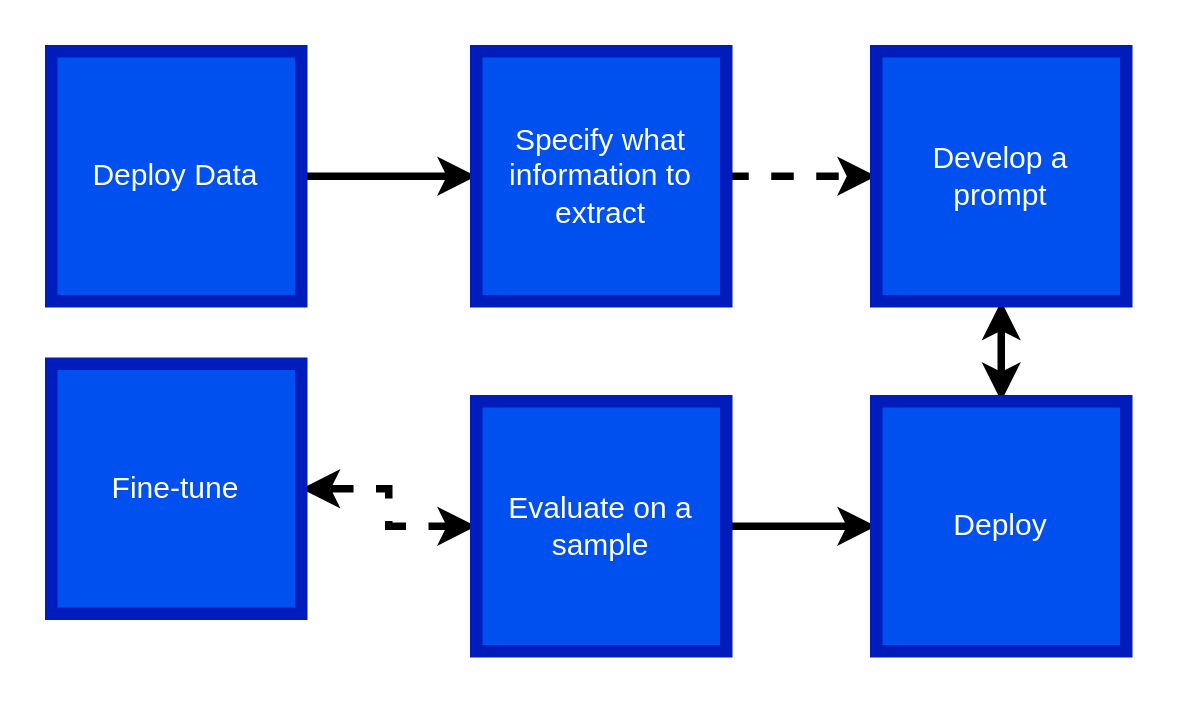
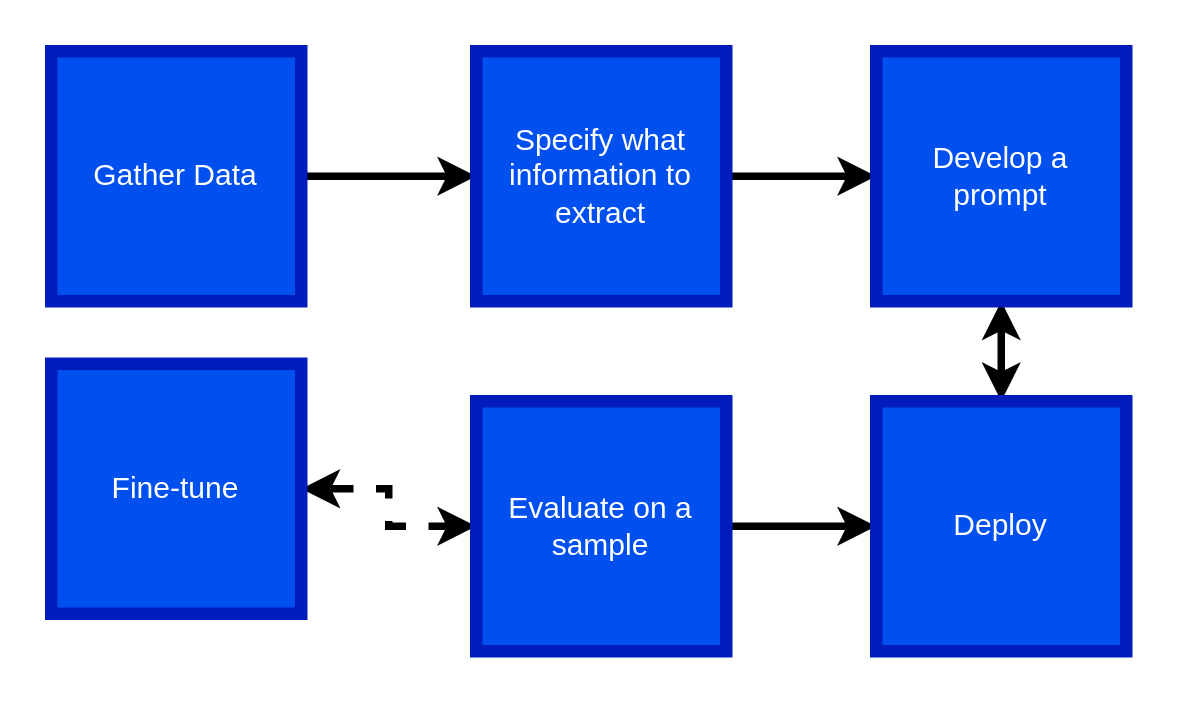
  <mxCell id="0" />
  <mxCell id="1" parent="0" />
  <mxCell id="2" value="" style="edgeStyle=orthogonalEdgeStyle;rounded=0;orthogonalLoop=1;jettySize=auto;html=1;strokeWidth=3;" parent="1" source="3" target="5" edge="1"><mxGeometry relative="1" as="geometry" /></mxCell>
- <mxCell id="3" value="Deploy Data" style="whiteSpace=wrap;html=1;aspect=fixed;fillColor=#0050ef;fontColor=#ffffff;strokeColor=#001DBC;strokeWidth=5;" parent="1" vertex="1"><mxGeometry x="20" y="20" width="100" height="100" as="geometry" /></mxCell>
- <mxCell id="4" value="" style="edgeStyle=orthogonalEdgeStyle;rounded=0;orthogonalLoop=1;jettySize=auto;html=1;strokeWidth=3;dashed=1;" parent="1" source="5" target="7" edge="1"><mxGeometry relative="1" as="geometry" /></mxCell>
+ <mxCell id="3" value="Gather Data" style="whiteSpace=wrap;html=1;aspect=fixed;fillColor=#0050ef;fontColor=#ffffff;strokeColor=#001DBC;strokeWidth=5;" parent="1" vertex="1"><mxGeometry x="20" y="20" width="100" height="100" as="geometry" /></mxCell>
+ <mxCell id="4" value="" style="edgeStyle=orthogonalEdgeStyle;rounded=0;orthogonalLoop=1;jettySize=auto;html=1;strokeWidth=3;" parent="1" source="5" target="7" edge="1"><mxGeometry relative="1" as="geometry" /></mxCell>
  <mxCell id="5" value="Specify what information to extract" style="whiteSpace=wrap;html=1;aspect=fixed;fillColor=#0050ef;fontColor=#ffffff;strokeColor=#001DBC;strokeWidth=5;" parent="1" vertex="1"><mxGeometry x="190" y="20" width="100" height="100" as="geometry" /></mxCell>
  <mxCell id="6" style="edgeStyle=elbowEdgeStyle;orthogonalLoop=1;jettySize=auto;html=1;strokeWidth=3;elbow=vertical;startArrow=classic;startFill=1;" parent="1" source="7" target="12" edge="1"><mxGeometry relative="1" as="geometry" /></mxCell>
  <mxCell id="7" value="Develop a &lt;br&gt;prompt" style="whiteSpace=wrap;html=1;aspect=fixed;fillColor=#0050ef;fontColor=#ffffff;strokeColor=#001DBC;strokeWidth=5;" parent="1" vertex="1"><mxGeometry x="350" y="20" width="100" height="100" as="geometry" /></mxCell>
  <mxCell id="8" value="" style="edgeStyle=orthogonalEdgeStyle;rounded=0;orthogonalLoop=1;jettySize=auto;html=1;strokeWidth=3;dashed=1;exitX=0;exitY=0.5;exitDx=0;exitDy=0;startArrow=classic;startFill=1;" parent="1" source="10" target="11" edge="1"><mxGeometry relative="1" as="geometry" /></mxCell>
  <mxCell id="9" value="" style="edgeStyle=orthogonalEdgeStyle;rounded=0;orthogonalLoop=1;jettySize=auto;html=1;strokeWidth=3;" edge="1" parent="1" source="10" target="12"><mxGeometry relative="1" as="geometry" /></mxCell>
  <mxCell id="10" value="Evaluate on a sample" style="whiteSpace=wrap;html=1;aspect=fixed;fillColor=#0050ef;fontColor=#ffffff;strokeColor=#001DBC;strokeWidth=5;" parent="1" vertex="1"><mxGeometry x="190" y="160" width="100" height="100" as="geometry" /></mxCell>
  <mxCell id="11" value="Fine-tune" style="whiteSpace=wrap;html=1;aspect=fixed;fillColor=#0050ef;fontColor=#ffffff;strokeColor=#001DBC;strokeWidth=5;" parent="1" vertex="1"><mxGeometry x="20" y="145" width="100" height="100" as="geometry" /></mxCell>
  <mxCell id="12" value="Deploy" style="whiteSpace=wrap;html=1;aspect=fixed;fillColor=#0050ef;fontColor=#ffffff;strokeColor=#001DBC;strokeWidth=5;" vertex="1" parent="1"><mxGeometry x="350" y="160" width="100" height="100" as="geometry" /></mxCell>
